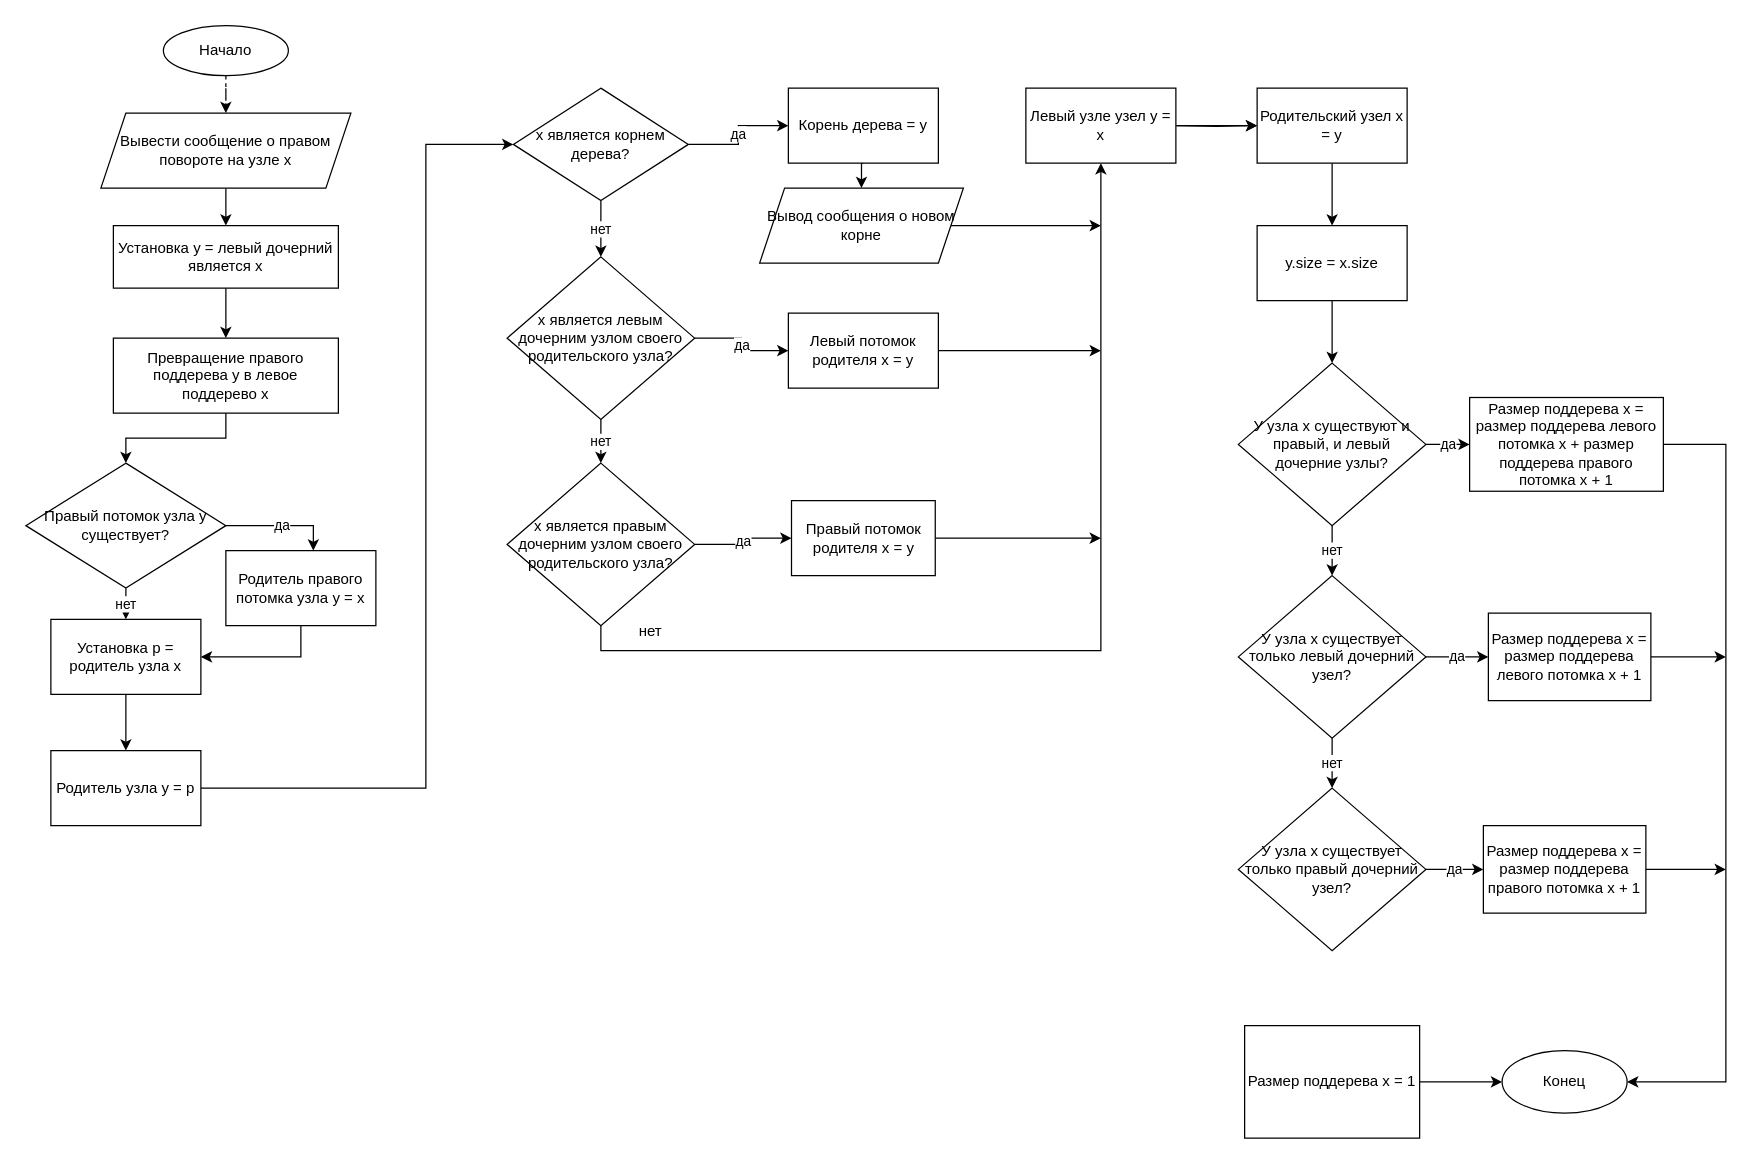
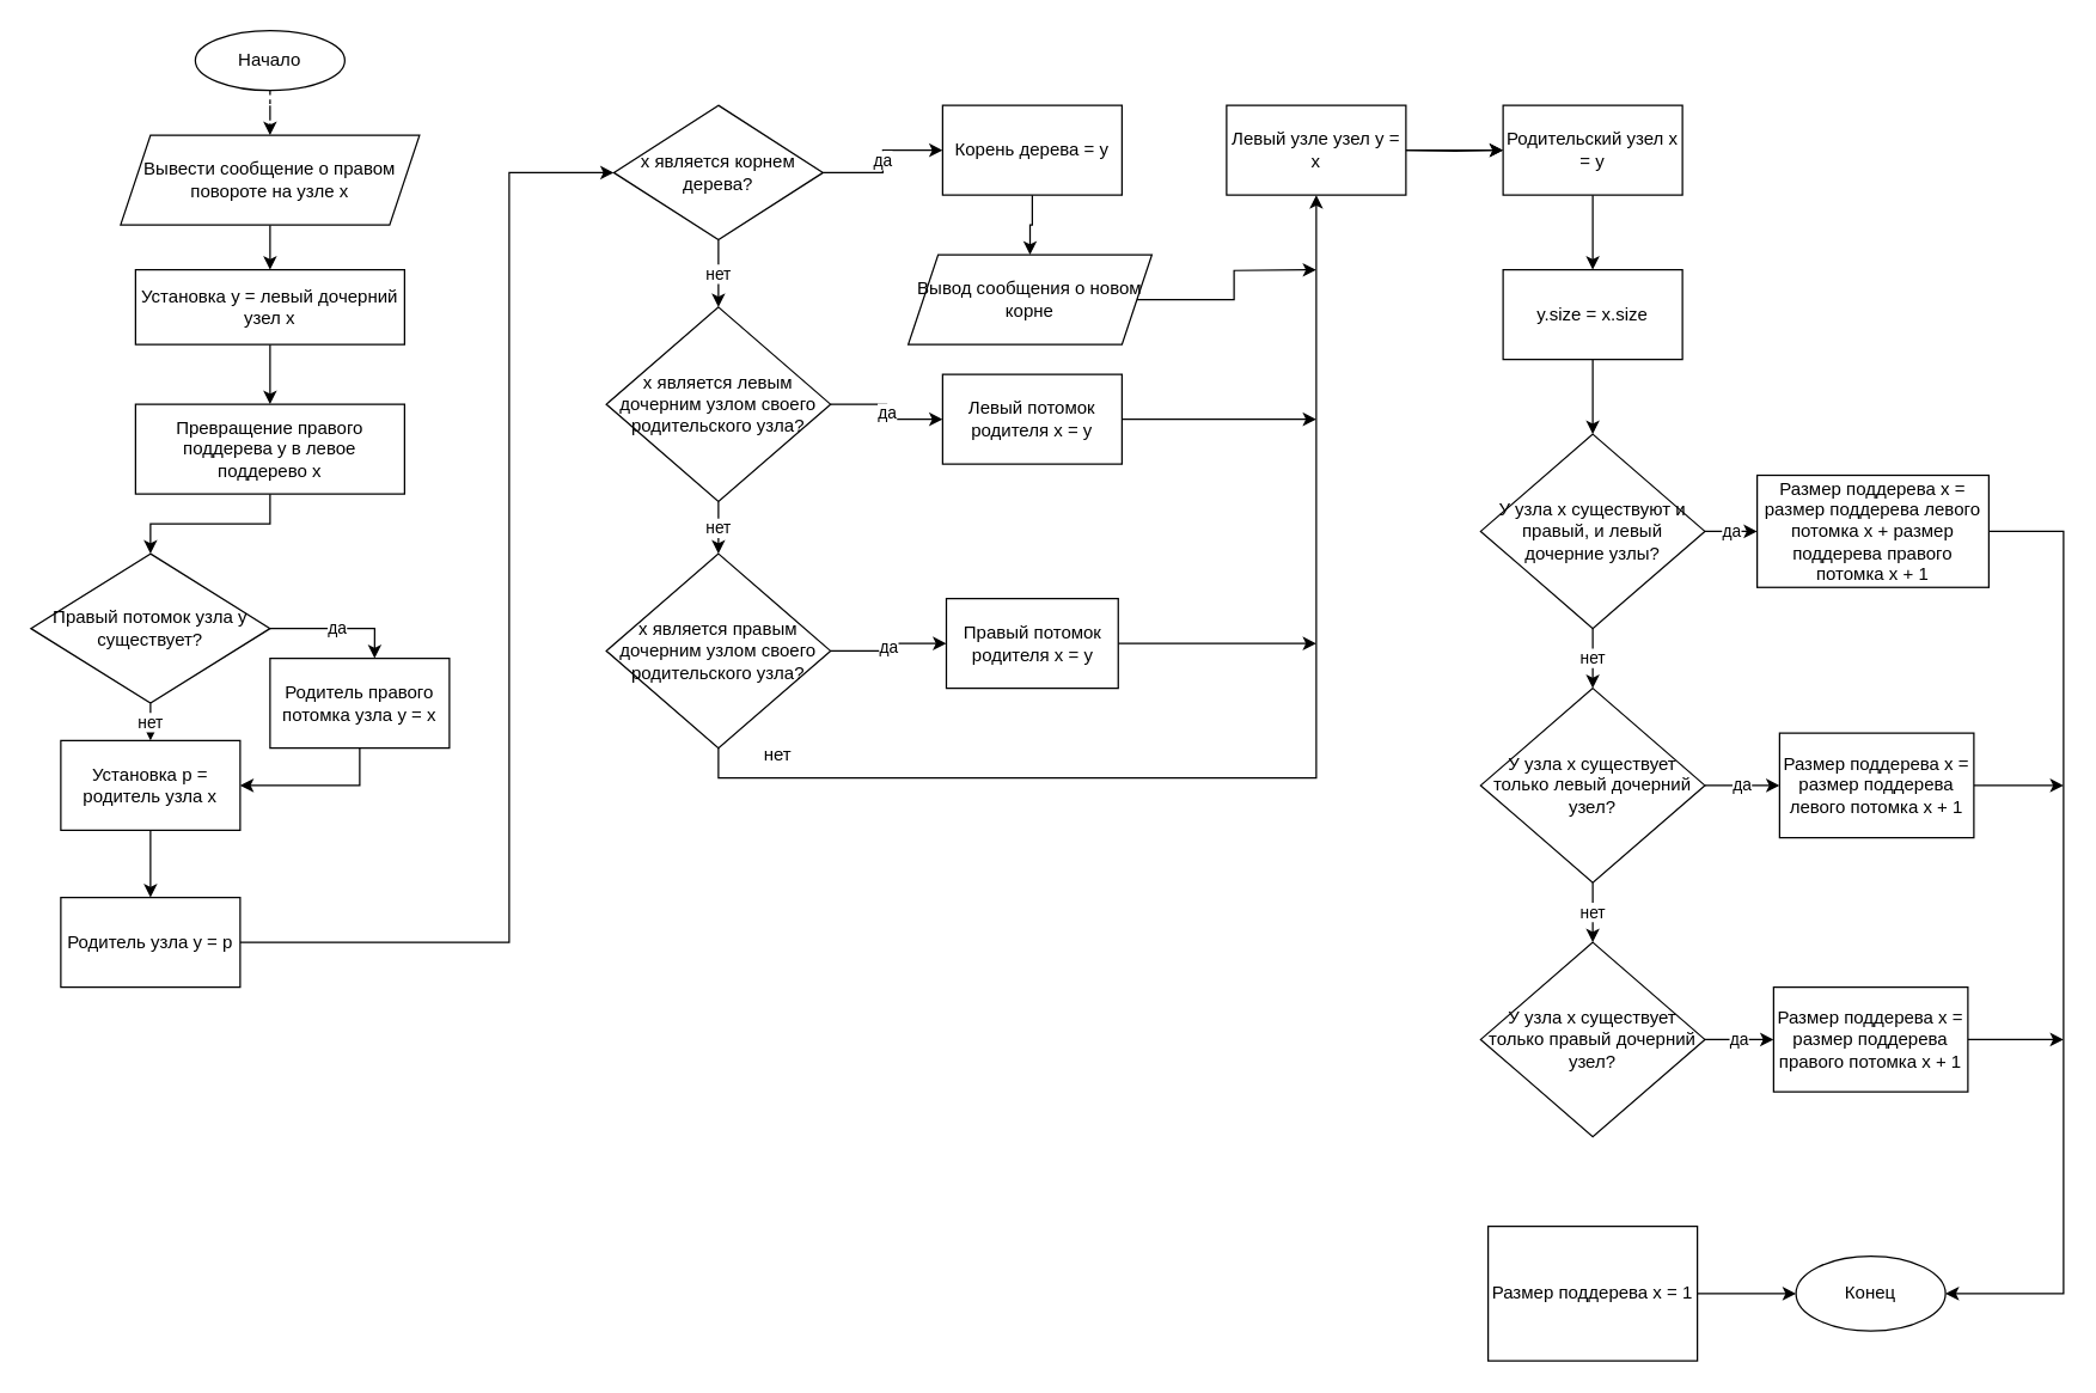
  <mxCell id="0" />
  <mxCell id="1" parent="0" />
  <mxCell id="2" style="edgeStyle=orthogonalEdgeStyle;rounded=0;orthogonalLoop=1;jettySize=auto;html=1;entryX=0.5;entryY=0;entryDx=0;entryDy=0;dashed=1;" parent="1" source="3" target="5" edge="1"><mxGeometry relative="1" as="geometry" /></mxCell>
  <mxCell id="3" value="Начало" style="ellipse;whiteSpace=wrap;html=1;" parent="1" vertex="1"><mxGeometry x="130" y="20" width="100" height="40" as="geometry" /></mxCell>
  <mxCell id="4" style="edgeStyle=orthogonalEdgeStyle;rounded=0;orthogonalLoop=1;jettySize=auto;html=1;exitX=0.5;exitY=1;exitDx=0;exitDy=0;entryX=0.5;entryY=0;entryDx=0;entryDy=0;" parent="1" source="5" target="7" edge="1"><mxGeometry relative="1" as="geometry" /></mxCell>
  <mxCell id="5" value="Вывести сообщение о правом повороте на узле x" style="shape=parallelogram;perimeter=parallelogramPerimeter;whiteSpace=wrap;html=1;fixedSize=1;" parent="1" vertex="1"><mxGeometry x="80" y="90" width="200" height="60" as="geometry" /></mxCell>
  <mxCell id="6" style="edgeStyle=orthogonalEdgeStyle;rounded=0;orthogonalLoop=1;jettySize=auto;html=1;entryX=0.5;entryY=0;entryDx=0;entryDy=0;" parent="1" source="7" target="9" edge="1"><mxGeometry relative="1" as="geometry" /></mxCell>
- <mxCell id="7" value="Установка y = левый дочерний является x" style="rounded=0;whiteSpace=wrap;html=1;" parent="1" vertex="1"><mxGeometry x="90" y="180" width="180" height="50" as="geometry" /></mxCell>
+ <mxCell id="7" value="Установка y = левый дочерний узел x" style="rounded=0;whiteSpace=wrap;html=1;" parent="1" vertex="1"><mxGeometry x="90" y="180" width="180" height="50" as="geometry" /></mxCell>
  <mxCell id="8" style="edgeStyle=orthogonalEdgeStyle;rounded=0;orthogonalLoop=1;jettySize=auto;html=1;exitX=0.5;exitY=1;exitDx=0;exitDy=0;entryX=0.5;entryY=0;entryDx=0;entryDy=0;" parent="1" source="9" target="12" edge="1"><mxGeometry relative="1" as="geometry" /></mxCell>
  <mxCell id="9" value="Превращение правого поддерева y в левое поддерево x" style="rounded=0;whiteSpace=wrap;html=1;" parent="1" vertex="1"><mxGeometry x="90" y="270" width="180" height="60" as="geometry" /></mxCell>
  <mxCell id="10" value="нет" style="edgeStyle=orthogonalEdgeStyle;rounded=0;orthogonalLoop=1;jettySize=auto;html=1;exitX=0.5;exitY=1;exitDx=0;exitDy=0;entryX=0.5;entryY=0;entryDx=0;entryDy=0;" parent="1" source="12" target="16" edge="1"><mxGeometry relative="1" as="geometry" /></mxCell>
  <mxCell id="11" value="да" style="edgeStyle=orthogonalEdgeStyle;rounded=0;orthogonalLoop=1;jettySize=auto;html=1;exitX=1;exitY=0.5;exitDx=0;exitDy=0;entryX=0.583;entryY=0;entryDx=0;entryDy=0;entryPerimeter=0;" parent="1" source="12" target="14" edge="1"><mxGeometry relative="1" as="geometry" /></mxCell>
  <mxCell id="12" value="Правый потомок узла y существует?" style="rhombus;whiteSpace=wrap;html=1;" parent="1" vertex="1"><mxGeometry x="20" y="370" width="160" height="100" as="geometry" /></mxCell>
  <mxCell id="13" style="edgeStyle=orthogonalEdgeStyle;rounded=0;orthogonalLoop=1;jettySize=auto;html=1;exitX=0.5;exitY=1;exitDx=0;exitDy=0;entryX=1;entryY=0.5;entryDx=0;entryDy=0;" parent="1" source="14" target="16" edge="1"><mxGeometry relative="1" as="geometry" /></mxCell>
  <mxCell id="14" value="Родитель правого потомка узла y = x" style="rounded=0;whiteSpace=wrap;html=1;" parent="1" vertex="1"><mxGeometry x="180" y="440" width="120" height="60" as="geometry" /></mxCell>
  <mxCell id="15" style="edgeStyle=orthogonalEdgeStyle;rounded=0;orthogonalLoop=1;jettySize=auto;html=1;exitX=0.5;exitY=1;exitDx=0;exitDy=0;entryX=0.5;entryY=0;entryDx=0;entryDy=0;" parent="1" source="16" target="18" edge="1"><mxGeometry relative="1" as="geometry" /></mxCell>
  <mxCell id="16" value="Установка p = родитель узла x" style="rounded=0;whiteSpace=wrap;html=1;" parent="1" vertex="1"><mxGeometry x="40" y="495" width="120" height="60" as="geometry" /></mxCell>
  <mxCell id="17" style="edgeStyle=orthogonalEdgeStyle;rounded=0;orthogonalLoop=1;jettySize=auto;html=1;exitX=1;exitY=0.5;exitDx=0;exitDy=0;entryX=0;entryY=0.5;entryDx=0;entryDy=0;" parent="1" source="18" target="21" edge="1"><mxGeometry relative="1" as="geometry"><Array as="points"><mxPoint x="340" y="630" /><mxPoint x="340" y="115" /></Array></mxGeometry></mxCell>
  <mxCell id="18" value="Родитель узла y = p" style="rounded=0;whiteSpace=wrap;html=1;" parent="1" vertex="1"><mxGeometry x="40" y="600" width="120" height="60" as="geometry" /></mxCell>
  <mxCell id="19" value="нет" style="edgeStyle=orthogonalEdgeStyle;rounded=0;orthogonalLoop=1;jettySize=auto;html=1;exitX=0.5;exitY=1;exitDx=0;exitDy=0;entryX=0.5;entryY=0;entryDx=0;entryDy=0;" parent="1" source="21" target="24" edge="1"><mxGeometry relative="1" as="geometry" /></mxCell>
  <mxCell id="20" value="да" style="edgeStyle=orthogonalEdgeStyle;rounded=0;orthogonalLoop=1;jettySize=auto;html=1;exitX=1;exitY=0.5;exitDx=0;exitDy=0;entryX=0;entryY=0.5;entryDx=0;entryDy=0;" parent="1" source="21" target="31" edge="1"><mxGeometry relative="1" as="geometry" /></mxCell>
  <mxCell id="21" value="х является корнем дерева?" style="rhombus;whiteSpace=wrap;html=1;" parent="1" vertex="1"><mxGeometry x="410" y="70" width="140" height="90" as="geometry" /></mxCell>
  <mxCell id="22" value="нет" style="edgeStyle=orthogonalEdgeStyle;rounded=0;orthogonalLoop=1;jettySize=auto;html=1;exitX=0.5;exitY=1;exitDx=0;exitDy=0;entryX=0.5;entryY=0;entryDx=0;entryDy=0;" parent="1" source="24" target="27" edge="1"><mxGeometry relative="1" as="geometry" /></mxCell>
  <mxCell id="23" value="да" style="edgeStyle=orthogonalEdgeStyle;rounded=0;orthogonalLoop=1;jettySize=auto;html=1;exitX=1;exitY=0.5;exitDx=0;exitDy=0;entryX=0;entryY=0.5;entryDx=0;entryDy=0;" parent="1" source="24" target="35" edge="1"><mxGeometry relative="1" as="geometry" /></mxCell>
  <mxCell id="24" value="х является левым дочерним узлом своего родительского узла?" style="rhombus;whiteSpace=wrap;html=1;" parent="1" vertex="1"><mxGeometry x="405" y="205" width="150" height="130" as="geometry" /></mxCell>
  <mxCell id="25" value="да" style="edgeStyle=orthogonalEdgeStyle;rounded=0;orthogonalLoop=1;jettySize=auto;html=1;exitX=1;exitY=0.5;exitDx=0;exitDy=0;entryX=0;entryY=0.5;entryDx=0;entryDy=0;" parent="1" source="27" target="37" edge="1"><mxGeometry relative="1" as="geometry" /></mxCell>
  <mxCell id="26" style="edgeStyle=orthogonalEdgeStyle;rounded=0;orthogonalLoop=1;jettySize=auto;html=1;exitX=0.5;exitY=1;exitDx=0;exitDy=0;entryX=0.5;entryY=1;entryDx=0;entryDy=0;" parent="1" source="27" target="29" edge="1"><mxGeometry relative="1" as="geometry" /></mxCell>
  <mxCell id="27" value="х является правым дочерним узлом своего родительского узла?" style="rhombus;whiteSpace=wrap;html=1;" parent="1" vertex="1"><mxGeometry x="405" y="370" width="150" height="130" as="geometry" /></mxCell>
  <mxCell id="28" style="edgeStyle=orthogonalEdgeStyle;rounded=0;orthogonalLoop=1;jettySize=auto;html=1;entryX=0;entryY=0.5;entryDx=0;entryDy=0;" parent="1" source="29" edge="1"><mxGeometry relative="1" as="geometry"><mxPoint x="1005" y="100" as="targetPoint" /></mxGeometry></mxCell>
  <mxCell id="29" value="Левый узле узел y = х" style="rounded=0;whiteSpace=wrap;html=1;" parent="1" vertex="1"><mxGeometry x="820" y="70" width="120" height="60" as="geometry" /></mxCell>
  <mxCell id="30" style="edgeStyle=orthogonalEdgeStyle;rounded=0;orthogonalLoop=1;jettySize=auto;html=1;exitX=0.5;exitY=1;exitDx=0;exitDy=0;entryX=0.5;entryY=0;entryDx=0;entryDy=0;" parent="1" source="31" target="33" edge="1"><mxGeometry relative="1" as="geometry" /></mxCell>
  <mxCell id="31" value="Корень дерева = y" style="rounded=0;whiteSpace=wrap;html=1;" parent="1" vertex="1"><mxGeometry x="630" y="70" width="120" height="60" as="geometry" /></mxCell>
  <mxCell id="32" style="edgeStyle=orthogonalEdgeStyle;rounded=0;orthogonalLoop=1;jettySize=auto;html=1;" parent="1" source="33" edge="1"><mxGeometry relative="1" as="geometry"><mxPoint x="880" y="180" as="targetPoint" /></mxGeometry></mxCell>
- <mxCell id="33" value="Вывод сообщения о новом корне" style="shape=parallelogram;perimeter=parallelogramPerimeter;whiteSpace=wrap;html=1;fixedSize=1;" parent="1" vertex="1"><mxGeometry x="607" y="150" width="163" height="60" as="geometry" /></mxCell>
+ <mxCell id="33" value="Вывод сообщения о новом корне" style="shape=parallelogram;perimeter=parallelogramPerimeter;whiteSpace=wrap;html=1;fixedSize=1;" parent="1" vertex="1"><mxGeometry x="607" y="170" width="163" height="60" as="geometry" /></mxCell>
  <mxCell id="34" style="edgeStyle=orthogonalEdgeStyle;rounded=0;orthogonalLoop=1;jettySize=auto;html=1;" parent="1" source="35" edge="1"><mxGeometry relative="1" as="geometry"><mxPoint x="880" y="280" as="targetPoint" /></mxGeometry></mxCell>
  <mxCell id="35" value="Левый потомок родителя x = y" style="rounded=0;whiteSpace=wrap;html=1;" parent="1" vertex="1"><mxGeometry x="630" y="250" width="120" height="60" as="geometry" /></mxCell>
  <mxCell id="36" style="edgeStyle=orthogonalEdgeStyle;rounded=0;orthogonalLoop=1;jettySize=auto;html=1;exitX=1;exitY=0.5;exitDx=0;exitDy=0;" parent="1" source="37" edge="1"><mxGeometry relative="1" as="geometry"><mxPoint x="880" y="430" as="targetPoint" /></mxGeometry></mxCell>
  <mxCell id="37" value="Правый потомок родителя x = y" style="rounded=0;whiteSpace=wrap;html=1;" parent="1" vertex="1"><mxGeometry x="632.5" y="400" width="115" height="60" as="geometry" /></mxCell>
  <mxCell id="38" value="нет" style="text;html=1;strokeColor=none;fillColor=none;align=center;verticalAlign=middle;whiteSpace=wrap;rounded=0;" parent="1" vertex="1"><mxGeometry x="500" y="495" width="40" height="20" as="geometry" /></mxCell>
  <mxCell id="39" style="edgeStyle=orthogonalEdgeStyle;rounded=0;orthogonalLoop=1;jettySize=auto;html=1;exitX=0.5;exitY=1;exitDx=0;exitDy=0;entryX=0.5;entryY=0;entryDx=0;entryDy=0;" parent="1" source="40" target="50" edge="1"><mxGeometry relative="1" as="geometry" /></mxCell>
  <mxCell id="40" value="Родительский узел х = y" style="rounded=0;whiteSpace=wrap;html=1;" parent="1" vertex="1"><mxGeometry x="1005" y="70" width="120" height="60" as="geometry" /></mxCell>
  <mxCell id="41" value="нет" style="edgeStyle=orthogonalEdgeStyle;rounded=0;orthogonalLoop=1;jettySize=auto;html=1;exitX=0.5;exitY=1;exitDx=0;exitDy=0;entryX=0.5;entryY=0;entryDx=0;entryDy=0;" parent="1" source="43" target="46" edge="1"><mxGeometry relative="1" as="geometry" /></mxCell>
  <mxCell id="42" value="да" style="edgeStyle=orthogonalEdgeStyle;rounded=0;orthogonalLoop=1;jettySize=auto;html=1;exitX=1;exitY=0.5;exitDx=0;exitDy=0;entryX=0;entryY=0.5;entryDx=0;entryDy=0;" parent="1" source="43" target="52" edge="1"><mxGeometry relative="1" as="geometry" /></mxCell>
  <mxCell id="43" value="У узла х существуют и правый, и левый дочерние узлы?" style="rhombus;whiteSpace=wrap;html=1;" parent="1" vertex="1"><mxGeometry x="990" y="290" width="150" height="130" as="geometry" /></mxCell>
  <mxCell id="44" value="нет" style="edgeStyle=orthogonalEdgeStyle;rounded=0;orthogonalLoop=1;jettySize=auto;html=1;exitX=0.5;exitY=1;exitDx=0;exitDy=0;entryX=0.5;entryY=0;entryDx=0;entryDy=0;" parent="1" source="46" target="48" edge="1"><mxGeometry relative="1" as="geometry" /></mxCell>
  <mxCell id="45" value="да" style="edgeStyle=orthogonalEdgeStyle;rounded=0;orthogonalLoop=1;jettySize=auto;html=1;exitX=1;exitY=0.5;exitDx=0;exitDy=0;entryX=0;entryY=0.5;entryDx=0;entryDy=0;" parent="1" source="46" target="55" edge="1"><mxGeometry relative="1" as="geometry" /></mxCell>
  <mxCell id="46" value="У узла х существует только левый дочерний узел?" style="rhombus;whiteSpace=wrap;html=1;" parent="1" vertex="1"><mxGeometry x="990" y="460" width="150" height="130" as="geometry" /></mxCell>
  <mxCell id="47" value="да" style="edgeStyle=orthogonalEdgeStyle;rounded=0;orthogonalLoop=1;jettySize=auto;html=1;exitX=1;exitY=0.5;exitDx=0;exitDy=0;entryX=0;entryY=0.5;entryDx=0;entryDy=0;" parent="1" source="48" edge="1"><mxGeometry relative="1" as="geometry"><mxPoint x="1186" y="695" as="targetPoint" /></mxGeometry></mxCell>
  <mxCell id="48" value="У узла х существует только правый дочерний узел?" style="rhombus;whiteSpace=wrap;html=1;" parent="1" vertex="1"><mxGeometry x="990" y="630" width="150" height="130" as="geometry" /></mxCell>
  <mxCell id="49" style="edgeStyle=orthogonalEdgeStyle;rounded=0;orthogonalLoop=1;jettySize=auto;html=1;exitX=0.5;exitY=1;exitDx=0;exitDy=0;entryX=0.5;entryY=0;entryDx=0;entryDy=0;" parent="1" source="50" target="43" edge="1"><mxGeometry relative="1" as="geometry" /></mxCell>
  <mxCell id="50" value="y.size = x.size" style="rounded=0;whiteSpace=wrap;html=1;" parent="1" vertex="1"><mxGeometry x="1005" y="180" width="120" height="60" as="geometry" /></mxCell>
  <mxCell id="51" style="edgeStyle=orthogonalEdgeStyle;rounded=0;orthogonalLoop=1;jettySize=auto;html=1;exitX=1;exitY=0.5;exitDx=0;exitDy=0;entryX=1;entryY=0.5;entryDx=0;entryDy=0;" parent="1" source="52" target="53" edge="1"><mxGeometry relative="1" as="geometry"><Array as="points"><mxPoint x="1380" y="355" /><mxPoint x="1380" y="865" /></Array></mxGeometry></mxCell>
  <mxCell id="52" value="Размер поддерева х = размер поддерева левого потомка х + размер поддерева правого потомка х + 1" style="rounded=0;whiteSpace=wrap;html=1;" parent="1" vertex="1"><mxGeometry x="1175" y="317.5" width="155" height="75" as="geometry" /></mxCell>
  <mxCell id="53" value="Конец" style="ellipse;whiteSpace=wrap;html=1;" parent="1" vertex="1"><mxGeometry x="1201" y="840" width="100" height="50" as="geometry" /></mxCell>
  <mxCell id="54" style="edgeStyle=orthogonalEdgeStyle;rounded=0;orthogonalLoop=1;jettySize=auto;html=1;exitX=1;exitY=0.5;exitDx=0;exitDy=0;" parent="1" source="55" edge="1"><mxGeometry relative="1" as="geometry"><mxPoint x="1380" y="525" as="targetPoint" /></mxGeometry></mxCell>
  <mxCell id="55" value="Размер поддерева х = размер поддерева левого потомка х + 1" style="rounded=0;whiteSpace=wrap;html=1;" parent="1" vertex="1"><mxGeometry x="1190" y="490" width="130" height="70" as="geometry" /></mxCell>
  <mxCell id="56" style="edgeStyle=orthogonalEdgeStyle;rounded=0;orthogonalLoop=1;jettySize=auto;html=1;exitX=1;exitY=0.5;exitDx=0;exitDy=0;entryX=0;entryY=0.5;entryDx=0;entryDy=0;" parent="1" source="57" target="53" edge="1"><mxGeometry relative="1" as="geometry" /></mxCell>
  <mxCell id="57" value="Размер поддерева х = 1" style="rounded=0;whiteSpace=wrap;html=1;" parent="1" vertex="1"><mxGeometry x="995" y="820" width="140" height="90" as="geometry" /></mxCell>
  <mxCell id="58" style="edgeStyle=orthogonalEdgeStyle;rounded=0;orthogonalLoop=1;jettySize=auto;html=1;" parent="1" source="59" edge="1"><mxGeometry relative="1" as="geometry"><mxPoint x="1380" y="695" as="targetPoint" /></mxGeometry></mxCell>
  <mxCell id="59" value="Размер поддерева х = размер поддерева правого потомка х + 1" style="rounded=0;whiteSpace=wrap;html=1;" parent="1" vertex="1"><mxGeometry x="1186" y="660" width="130" height="70" as="geometry" /></mxCell>
  <mxCell id="60" style="edgeStyle=orthogonalEdgeStyle;rounded=0;orthogonalLoop=1;jettySize=auto;html=1;exitX=1;exitY=0.5;exitDx=0;exitDy=0;entryX=0;entryY=0.5;entryDx=0;entryDy=0;" parent="1" target="40" edge="1"><mxGeometry relative="1" as="geometry"><mxPoint x="1000" y="100.167" as="targetPoint" /><mxPoint x="940" y="100" as="sourcePoint" /></mxGeometry></mxCell>
